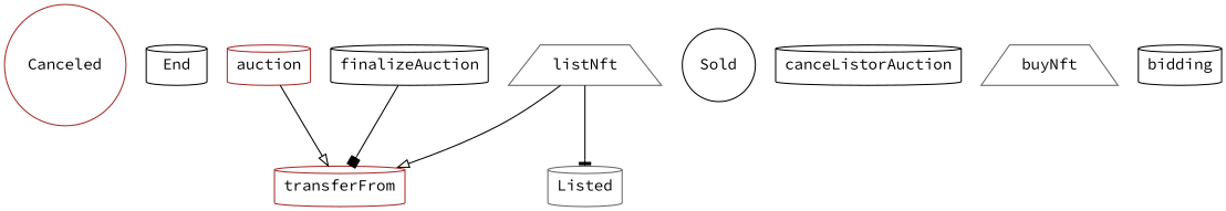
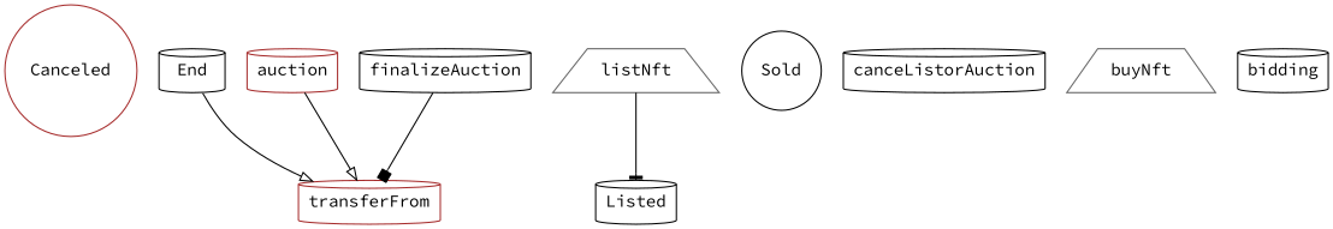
  strict digraph {
    fontname="Source Code Pro"
    node [color=black fontname="Source Code Pro" shape=cylinder]
    edge [arrowhead=onormal fontname="Source Code Pro"]
    Canceled [color=brown shape=circle]
    End
    Sold [shape=circle]
    listNft [color=gray40 shape=trapezium]
-   Listed [color=gray40]
+   Listed
    transferFrom [color=brown]
    canceListorAuction
    buyNft [color=gray40 shape=trapezium]
    auction [color=brown]
    bidding
    finalizeAuction
    listNft -> Listed [arrowhead=tee]
-   listNft -> transferFrom
+   End -> transferFrom
    auction -> transferFrom
    finalizeAuction -> transferFrom [arrowhead=box]
  }
